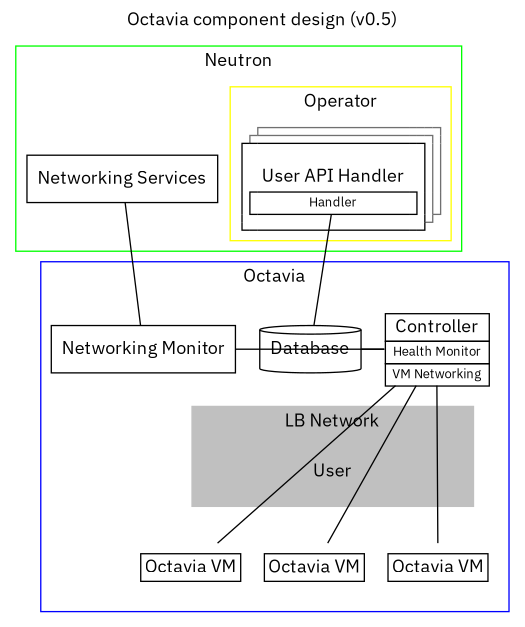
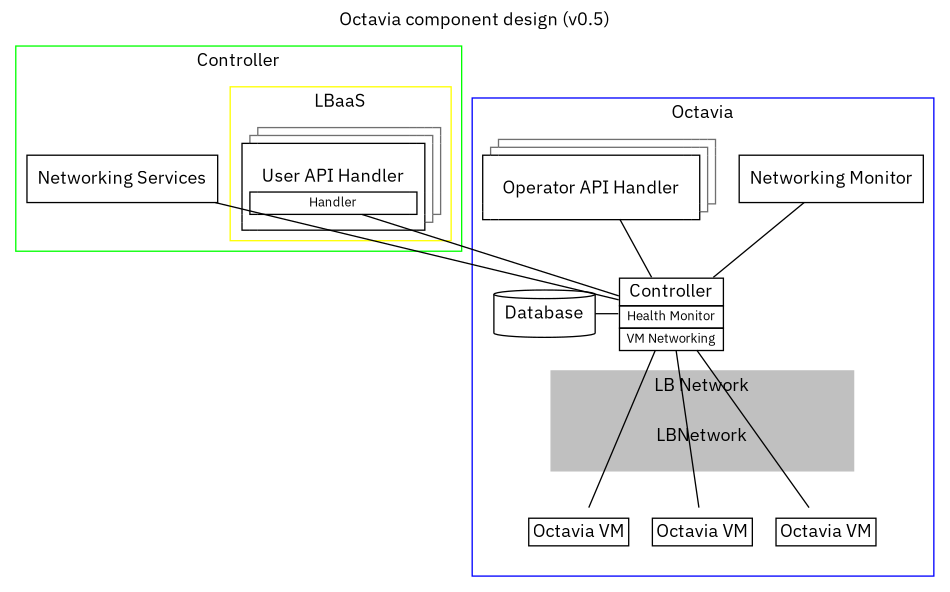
  digraph {
    fontname="IBM Plex Sans"
    label="Octavia component design (v0.5)"
    labelloc=t
    rankdir=TB
    splines=false
    node [fontname="IBM Plex Sans" margin=0 shape=none]
    edge [dir=none fontname="IBM Plex Sans"]
    n1 [label=<<table border="0" cellspacing="0" cellborder="1">           <tr>             <td style="invis"></td>             <td style="invis"></td>             <td color="#707070" sides="lt"></td>             <td color="#707070" sides="t"></td>             <td color="#707070" sides="t"></td>             <td color="#707070" sides="t"></td>             <td color="#707070" sides="tr"></td>           </tr>           <tr>             <td style="invis"></td>             <td color="#707070" sides="lt"></td>             <td color="#707070" sides="t"></td>             <td color="#707070" sides="t"></td>             <td color="#707070" sides="t"></td>             <td color="#707070" sides="tr"></td>             <td color="#707070" sides="r"></td>           </tr>           <tr>             <td sides="lt"></td>             <td sides="t"></td>             <td sides="t"><br/>User API Handler</td>             <td sides="t"></td>             <td sides="tr"></td>             <td color="#707070" sides="r"></td>             <td color="#707070" sides="r"></td>           </tr>           <tr>             <td sides="l"></td>             <td sides="ltb"></td>             <td sides="tb" port="driver"><font point-size="10">Handler</font></td>             <td sides="trb"></td>             <td sides="r"></td>             <td color="#707070" sides="r"></td>             <td color="#707070" sides="br"></td>           </tr>           <tr>             <td sides="l"></td>             <td style="invis"></td>             <td style="invis"></td>             <td style="invis"></td>             <td sides="r"></td>             <td color="#707070" sides="rb"></td>             <td style="invis"></td>            </tr>            <tr>             <td sides="lb"></td>             <td sides="b"></td>             <td sides="b"></td>             <td sides="b"></td>             <td sides="br"></td>             <td style="invis"></td>             <td style="invis"></td>            </tr>          </table>>]
    n2 [label="Networking Services" shape=rectangle margin=""]
    n3 [label=<<table border="0" cellspacing="0" cellborder="1">             <tr>               <td> Controller </td>             </tr>             <tr>               <td sides="tlrb"><font point-size="10"> Health Monitor </font></td>             </tr>             <tr>               <td sides="tlrb"><font point-size="10"> VM Networking </font></td>             </tr>           </table>>]
    Database [shape=cylinder margin=""]
    n5 [label=<<table border="0" cellspacing="0" cellborder="1">             <tr>               <td>Octavia VM</td>             </tr>           </table>>]
    n6 [label=<<table border="0" cellspacing="0" cellborder="1">             <tr>               <td>Octavia VM</td>             </tr>           </table>>]
    n7 [label=<<table border="0" cellspacing="0" cellborder="1">             <tr>               <td>Octavia VM</td>             </tr>           </table>>]
    n8 [label=<<table border="0" cellspacing="0" cellborder="1">             <tr>               <td>Stuff<br/></td>             </tr>           </table>> style=invis]
-   LBNetwork [label=User]
+   LBNetwork
    n10 [label=<<table border="0" cellspacing="0" cellborder="1">             <tr>               <td>Things<br/><br/></td>             </tr>           </table>> style=invis]
    n11 [label="Networking Monitor" shape=rectangle margin=""]
+   n12 [label=<<table border="0" cellspacing="0" cellborder="1">            <tr>              <td style="invis"></td>              <td style="invis"></td>              <td color="#707070" sides="lt"></td>              <td color="#707070" sides="t"></td>              <td color="#707070" sides="t"></td>              <td color="#707070" sides="t"></td>              <td color="#707070" sides="tr"></td>            </tr>            <tr>              <td style="invis"></td>              <td color="#707070" sides="lt"></td>              <td color="#707070" sides="t"></td>              <td color="#707070" sides="t"></td>              <td color="#707070" sides="t"></td>              <td color="#707070" sides="tr"></td>              <td color="#707070" sides="r"></td>            </tr>            <tr>              <td sides="lt"></td>              <td sides="t"></td>              <td sides="t"><br/>Operator API Handler</td>              <td sides="t"></td>              <td sides="tr"></td>              <td color="#707070" sides="r"></td>              <td color="#707070" sides="rb"></td>            </tr>            <tr>              <td sides="l"></td>              <td style="invis"></td>              <td style="invis"></td>              <td style="invis"></td>              <td sides="r"></td>              <td color="#707070" sides="rb"></td>              <td style="invis"></td>            </tr>            <tr>              <td sides="lb"></td>              <td sides="b"></td>              <td sides="b"></td>              <td sides="b"></td>              <td sides="br"></td>              <td style="invis"></td>              <td style="invis"></td>            </tr>          </table>>]
    subgraph cluster_1 {
      color=green
-     label=Neutron
+     label=Controller
      n2
      subgraph cluster_2 {
        color=yellow
-       label=Operator
+       label=LBaaS
        n1
      }
    }
    subgraph cluster_3 {
      color=blue
      label=Octavia
      n11
+     n12
      subgraph cluster_4 {
        color=white
        label=""
        n3
        Database
      }
      subgraph cluster_5 {
        color=white
        label=""
        n5
        n6
        n7
      }
      subgraph cluster_6 {
        bgcolor=gray
        color=gray
        label="LB Network"
        n8
        LBNetwork
        n10
      }
    }
-   n1 -> Database [tailport=driver]
-   n2 -> n11
+   n1 -> n3 [tailport=driver]
+   n2 -> n3
    n3 -> Database [constraint=false]
    n3 -> n5 [constraint=false]
    n3 -> n6 [constraint=false]
    n3 -> n7 [constraint=false]
    n3 -> LBNetwork [style=invis dir=""]
    n3 -> n11 [constraint=false]
    LBNetwork -> n5 [style=invis dir=""]
    LBNetwork -> n6 [style=invis dir=""]
    LBNetwork -> n7 [style=invis dir=""]
+   n12 -> n3
  }
